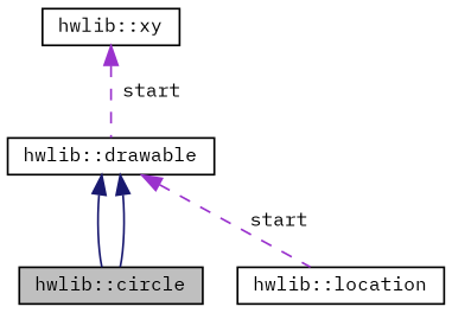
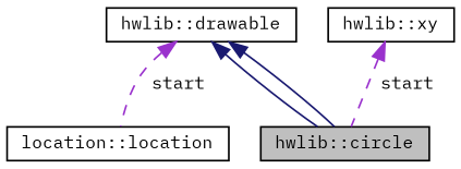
  digraph {
    fontname="IBM Plex Mono"
    node [color=black fillcolor=white fontname="IBM Plex Mono" fontsize=10 shape=record style=filled]
    edge [color=midnightblue dir=back fontname="IBM Plex Mono" fontsize=10 labelfontname=Helvetica labelfontsize=10 style=solid]
    n1 [fillcolor=grey75 fontcolor=black height=0.2 label="hwlib::circle" width=0.4]
    n2 [height=0.2 label="hwlib::drawable" width=0.4]
-   n3 [height=0.2 label="hwlib::location" width=0.4]
+   n3 [height=0.2 label="location::location" width=0.4]
    n4 [height=0.2 label="hwlib::xy" width=0.4]
    n2 -> n1
    n2 -> n1
    n2 -> n3 [color=darkorchid3 label=" start" style=dashed]
-   n4 -> n2 [color=darkorchid3 label=" start" style=dashed]
+   n4 -> n1 [color=darkorchid3 label=" start" style=dashed]
  }
